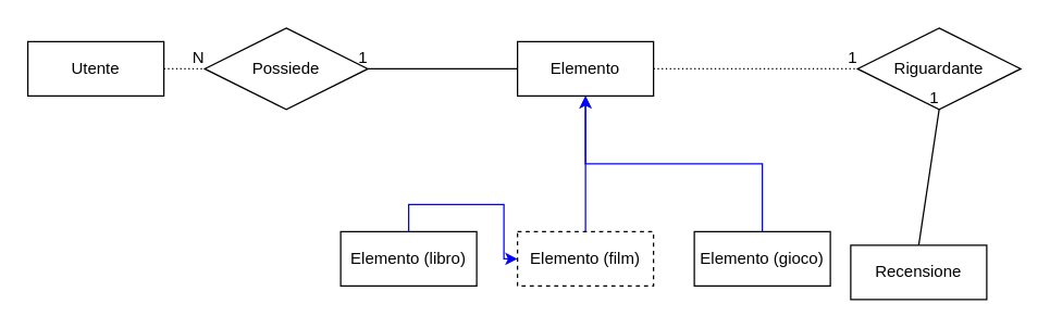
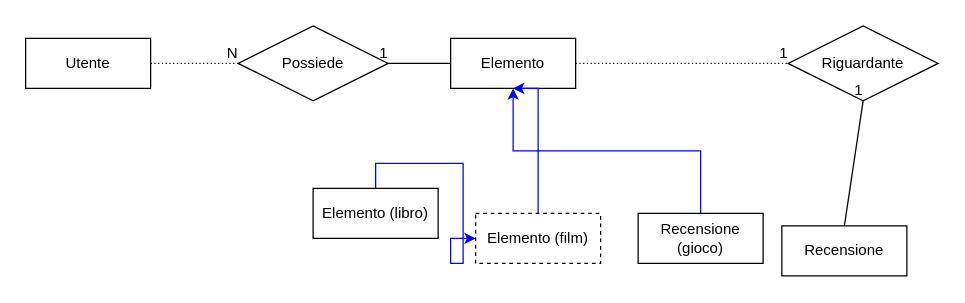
  <mxCell id="0" />
  <mxCell id="1" parent="0" />
  <mxCell id="2" value="Utente" style="whiteSpace=wrap;html=1;align=center;" vertex="1" parent="1"><mxGeometry x="20" y="30" width="100" height="40" as="geometry" /></mxCell>
- <mxCell id="3" value="Possiede" style="shape=rhombus;perimeter=rhombusPerimeter;whiteSpace=wrap;html=1;align=center;" vertex="1" parent="1"><mxGeometry x="150" y="20" width="120" height="60" as="geometry" /></mxCell>
- <mxCell id="4" value="Elemento" style="whiteSpace=wrap;html=1;align=center;" vertex="1" parent="1"><mxGeometry x="380" y="30" width="100" height="40" as="geometry" /></mxCell>
+ <mxCell id="3" value="Possiede" style="shape=rhombus;perimeter=rhombusPerimeter;whiteSpace=wrap;html=1;align=center;" vertex="1" parent="1"><mxGeometry x="190" y="20" width="120" height="60" as="geometry" /></mxCell>
+ <mxCell id="4" value="Elemento" style="whiteSpace=wrap;html=1;align=center;" vertex="1" parent="1"><mxGeometry x="360" y="30" width="100" height="40" as="geometry" /></mxCell>
  <mxCell id="5" style="edgeStyle=orthogonalEdgeStyle;rounded=0;orthogonalLoop=1;jettySize=auto;html=1;exitX=0.5;exitY=0;exitDx=0;exitDy=0;strokeColor=#0000FF;" edge="1" parent="1" source="6" target="8"><mxGeometry relative="1" as="geometry" /></mxCell>
- <mxCell id="6" value="Elemento (libro)" style="whiteSpace=wrap;html=1;align=center;" vertex="1" parent="1"><mxGeometry x="250" y="170" width="100" height="40" as="geometry" /></mxCell>
+ <mxCell id="6" value="Elemento (libro)" style="whiteSpace=wrap;html=1;align=center;" vertex="1" parent="1"><mxGeometry x="250" y="150" width="100" height="40" as="geometry" /></mxCell>
  <mxCell id="7" style="edgeStyle=orthogonalEdgeStyle;rounded=0;orthogonalLoop=1;jettySize=auto;html=1;exitX=0.5;exitY=0;exitDx=0;exitDy=0;entryX=0.5;entryY=1;entryDx=0;entryDy=0;strokeColor=#0000FF;" edge="1" parent="1" source="8" target="4"><mxGeometry relative="1" as="geometry" /></mxCell>
  <mxCell id="8" value="Elemento (film)" style="whiteSpace=wrap;html=1;align=center;dashed=1;" vertex="1" parent="1"><mxGeometry x="380" y="170" width="100" height="40" as="geometry" /></mxCell>
  <mxCell id="9" style="edgeStyle=orthogonalEdgeStyle;rounded=0;orthogonalLoop=1;jettySize=auto;html=1;entryX=0.5;entryY=1;entryDx=0;entryDy=0;strokeColor=#0000FF;" edge="1" parent="1" source="10" target="4"><mxGeometry relative="1" as="geometry"><mxPoint x="530" y="80" as="targetPoint" /><Array as="points"><mxPoint x="560" y="120" /><mxPoint x="430" y="120" /></Array></mxGeometry></mxCell>
- <mxCell id="10" value="Elemento (gioco)" style="whiteSpace=wrap;html=1;align=center;" vertex="1" parent="1"><mxGeometry x="510" y="170" width="100" height="40" as="geometry" /></mxCell>
+ <mxCell id="10" value="Recensione (gioco)" style="whiteSpace=wrap;html=1;align=center;" vertex="1" parent="1"><mxGeometry x="510" y="170" width="100" height="40" as="geometry" /></mxCell>
  <mxCell id="11" value="" style="endArrow=none;html=1;rounded=0;dashed=1;dashPattern=1 2;entryX=0;entryY=0.5;entryDx=0;entryDy=0;exitX=1;exitY=0.5;exitDx=0;exitDy=0;" edge="1" parent="1" source="2" target="3"><mxGeometry relative="1" as="geometry"><mxPoint x="80" y="150" as="sourcePoint" /><mxPoint x="240" y="150" as="targetPoint" /></mxGeometry></mxCell>
  <mxCell id="12" value="N" style="resizable=0;html=1;align=right;verticalAlign=bottom;" connectable="0" vertex="1" parent="11"><mxGeometry x="1" relative="1" as="geometry" /></mxCell>
  <mxCell id="13" value="" style="endArrow=none;html=1;rounded=0;entryX=1;entryY=0.5;entryDx=0;entryDy=0;exitX=0;exitY=0.5;exitDx=0;exitDy=0;" edge="1" parent="1" source="4" target="3"><mxGeometry relative="1" as="geometry"><mxPoint x="140" y="300" as="sourcePoint" /><mxPoint x="300" y="300" as="targetPoint" /></mxGeometry></mxCell>
  <mxCell id="14" value="1" style="resizable=0;html=1;align=right;verticalAlign=bottom;" connectable="0" vertex="1" parent="13"><mxGeometry x="1" relative="1" as="geometry" /></mxCell>
  <mxCell id="15" value="Riguardante" style="shape=rhombus;perimeter=rhombusPerimeter;whiteSpace=wrap;html=1;align=center;" vertex="1" parent="1"><mxGeometry x="630" y="20" width="120" height="60" as="geometry" /></mxCell>
  <mxCell id="16" value="Recensione" style="whiteSpace=wrap;html=1;align=center;" vertex="1" parent="1"><mxGeometry x="625" y="180" width="100" height="40" as="geometry" /></mxCell>
  <mxCell id="17" value="" style="endArrow=none;html=1;rounded=0;dashed=1;dashPattern=1 2;strokeColor=#000000;entryX=0;entryY=0.5;entryDx=0;entryDy=0;exitX=1;exitY=0.5;exitDx=0;exitDy=0;" edge="1" parent="1" source="4" target="15"><mxGeometry relative="1" as="geometry"><mxPoint x="330" y="280" as="sourcePoint" /><mxPoint x="490" y="280" as="targetPoint" /></mxGeometry></mxCell>
  <mxCell id="18" value="1" style="resizable=0;html=1;align=right;verticalAlign=bottom;" connectable="0" vertex="1" parent="17"><mxGeometry x="1" relative="1" as="geometry" /></mxCell>
  <mxCell id="19" value="" style="endArrow=none;html=1;rounded=0;strokeColor=#000000;entryX=0.5;entryY=1;entryDx=0;entryDy=0;exitX=0.5;exitY=0;exitDx=0;exitDy=0;" edge="1" parent="1" source="16" target="15"><mxGeometry relative="1" as="geometry"><mxPoint x="330" y="280" as="sourcePoint" /><mxPoint x="490" y="280" as="targetPoint" /></mxGeometry></mxCell>
  <mxCell id="20" value="1" style="resizable=0;html=1;align=right;verticalAlign=bottom;" connectable="0" vertex="1" parent="19"><mxGeometry x="1" relative="1" as="geometry" /></mxCell>
